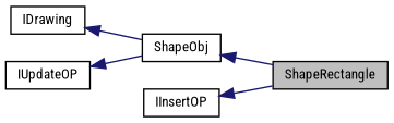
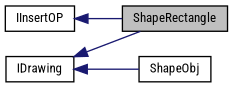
  digraph {
    fontname="Roboto Condensed"
    rankdir=LR
    node [color=black fillcolor=white fontname="Roboto Condensed" fontsize=10 shape=record style=filled]
    edge [color=midnightblue dir=back fontname="Roboto Condensed" fontsize=10 labelfontname=Helvetica labelfontsize=10 style=solid]
    n1 [fillcolor=grey75 fontcolor=black height=0.2 label=ShapeRectangle width=0.4]
    n2 [height=0.2 label=ShapeObj width=0.4]
    n3 [height=0.2 label=IDrawing width=0.4]
-   n4 [height=0.2 label=IUpdateOP width=0.4]
    n5 [height=0.2 label=IInsertOP width=0.4]
-   n2 -> n1
+   n3 -> n1
    n3 -> n2
-   n4 -> n2
    n5 -> n1
  }
